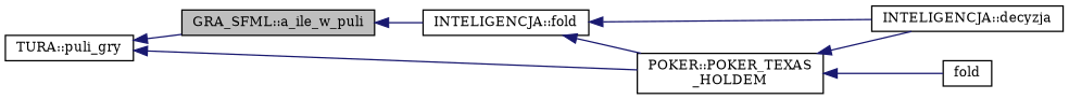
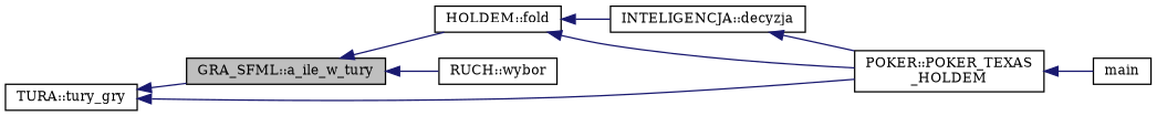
  digraph {
    fontname="DejaVu Serif"
    rankdir=LR
    node [color=black fillcolor=white fontname="DejaVu Serif" fontsize=10 shape=record style=filled]
    edge [color=midnightblue dir=back fontname="DejaVu Serif" fontsize=10 labelfontname=Helvetica labelfontsize=10 style=solid]
-   n1 [fillcolor=grey75 fontcolor=black height=0.2 label="GRA_SFML::a_ile_w_puli" width=0.4]
-   n2 [height=0.2 label="INTELIGENCJA::fold" width=0.4]
+   n1 [fillcolor=grey75 fontcolor=black height=0.2 label="GRA_SFML::a_ile_w_tury" width=0.4]
+   n2 [height=0.2 label="HOLDEM::fold" width=0.4]
+   n3 [height=0.2 label="RUCH::wybor" width=0.4]
    n4 [height=0.2 label="INTELIGENCJA::decyzja" width=0.4]
    n5 [height=0.2 label="POKER::POKER_TEXAS\l_HOLDEM" width=0.4]
-   n6 [height=0.2 label="TURA::puli_gry" width=0.4]
-   n7 [height=0.2 label=fold width=0.4]
+   n6 [height=0.2 label="TURA::tury_gry" width=0.4]
+   n7 [height=0.2 label=main width=0.4]
    n1 -> n2
+   n1 -> n3
    n2 -> n4
    n2 -> n5
-   n5 -> n4
+   n4 -> n5
    n5 -> n7
    n6 -> n1
    n6 -> n5
  }
